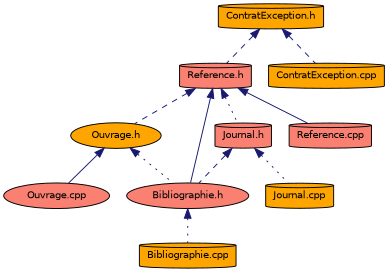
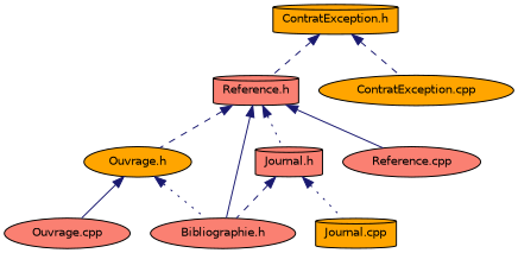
  digraph {
    node [color=black fillcolor=orange fontname=Helvetica fontsize=10 shape=cylinder style=filled]
    edge [color=midnightblue dir=back fontname=Helvetica fontsize=10 labelfontname=Helvetica labelfontsize=10 style=dashed]
    n1 [fontcolor=black height=0.2 label="ContratException.h" width=0.4]
    n2 [fillcolor=salmon height=0.2 label="Reference.h" width=0.4]
-   n3 [height=0.2 label="ContratException.cpp" width=0.4]
+   n3 [height=0.2 label="ContratException.cpp" shape=ellipse width=0.4]
    n4 [fillcolor=salmon height=0.2 label="Bibliographie.h" shape=ellipse width=0.4]
    n5 [height=0.2 label="Ouvrage.h" shape=ellipse width=0.4]
    n6 [fillcolor=salmon height=0.2 label="Journal.h" width=0.4]
-   n7 [fillcolor=salmon height=0.2 label="Reference.cpp" width=0.4]
-   n8 [height=0.2 label="Bibliographie.cpp" width=0.4]
+   n7 [fillcolor=salmon height=0.2 label="Reference.cpp" shape=ellipse width=0.4]
    n9 [fillcolor=salmon height=0.2 label="Ouvrage.cpp" shape=ellipse width=0.4]
    n10 [height=0.2 label="Journal.cpp" width=0.4]
    n1 -> n2
    n1 -> n3
    n2 -> n4 [style=solid]
    n2 -> n5
    n2 -> n6 [style=dotted]
    n2 -> n7 [style=solid]
-   n4 -> n8 [style=dotted]
    n5 -> n4 [style=dotted]
    n5 -> n9 [style=solid]
    n6 -> n4
    n6 -> n10 [style=dotted]
  }
